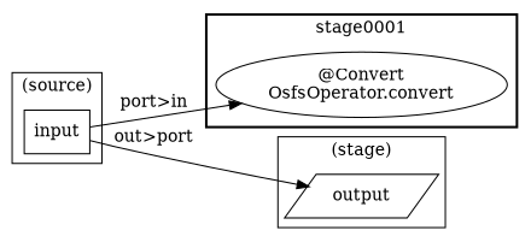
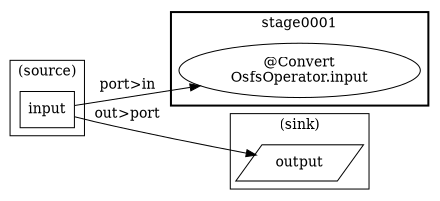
  digraph {
    rankdir=LR
    n1 [label=input shape=box]
-   n2 [label="@Convert\nOsfsOperator.convert" shape=ellipse]
+   n2 [label="@Convert\nOsfsOperator.input" shape=ellipse]
    n3 [label=output shape=parallelogram]
    subgraph cluster_1 {
      label="(source)"
      n1
    }
    subgraph cluster_2 {
      label=stage0001
      style=bold
      n2
    }
    subgraph cluster_3 {
-     label="(stage)"
+     label="(sink)"
      n3
    }
    n1 -> n2 [label="port>in"]
    n1 -> n3 [label="out>port"]
  }
